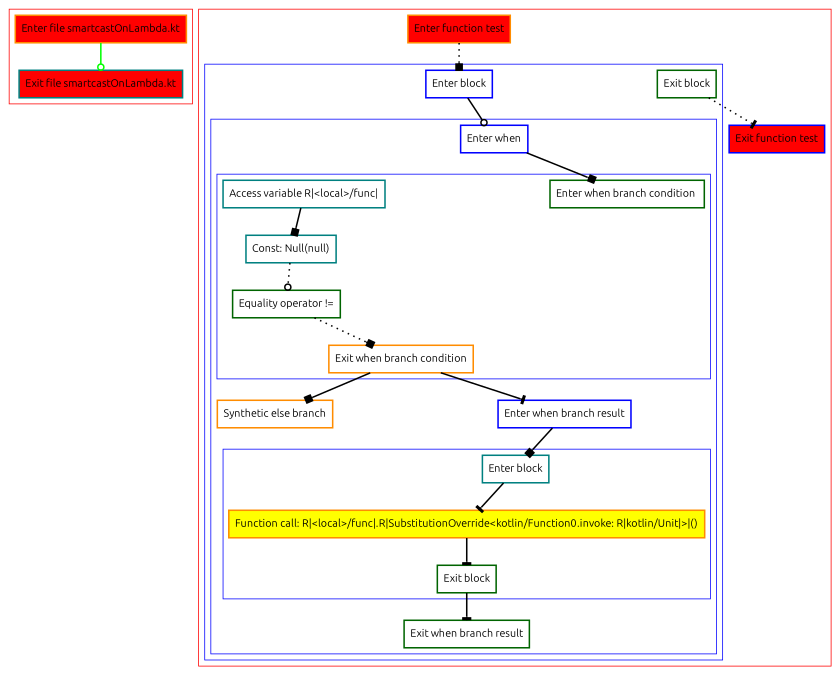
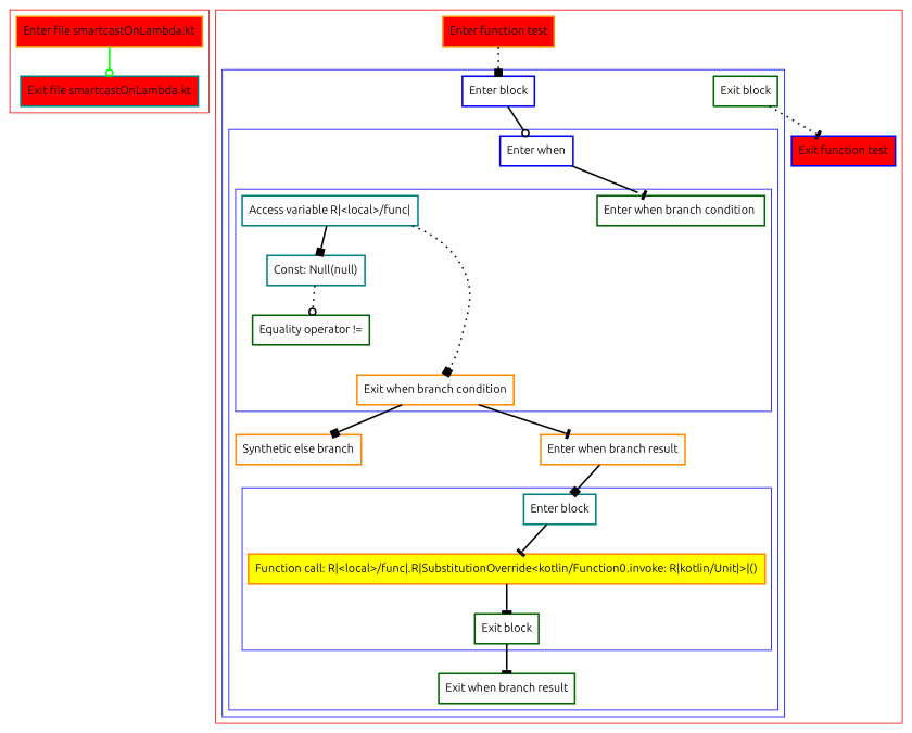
  digraph {
    fontname=Ubuntu
    nodesep=3
    node [color=darkorange fontname=Ubuntu penwidth=2 shape=box]
    edge [arrowhead=box fontname=Ubuntu penwidth=2 style=solid]
    n1 [fillcolor=red label="Enter file smartcastOnLambda.kt" style=filled]
    n2 [color=teal fillcolor=red label="Exit file smartcastOnLambda.kt" style=filled]
    n3 [color=darkgreen label="Enter when branch condition "]
    n4 [color=teal label="Access variable R|<local>/func|"]
    n5 [color=teal label="Const: Null(null)"]
    n6 [color=darkgreen label="Equality operator !="]
    n7 [label="Exit when branch condition"]
    n8 [color=teal label="Enter block"]
    n9 [fillcolor=yellow label="Function call: R|<local>/func|.R|SubstitutionOverride<kotlin/Function0.invoke: R|kotlin/Unit|>|()" style=filled]
    n10 [color=darkgreen label="Exit block"]
    n11 [color=blue label="Enter when"]
    n12 [label="Synthetic else branch"]
-   n13 [color=blue label="Enter when branch result"]
+   n13 [label="Enter when branch result"]
    n14 [color=darkgreen label="Exit when branch result"]
    n15 [color=blue label="Enter block"]
    n16 [color=darkgreen label="Exit block"]
    n17 [fillcolor=red label="Enter function test" style=filled]
    n18 [color=blue fillcolor=red label="Exit function test" style=filled]
    subgraph cluster_1 {
      color=red
      n1
      n2
    }
    subgraph cluster_2 {
      color=red
      n17
      n18
      subgraph cluster_3 {
        color=blue
        n15
        n16
        subgraph cluster_4 {
          color=blue
          n11
          n12
          n13
          n14
          subgraph cluster_5 {
            color=blue
            n3
            n4
            n5
            n6
            n7
          }
          subgraph cluster_6 {
            color=blue
            n8
            n9
            n10
          }
        }
      }
    }
    n1 -> n2 [arrowhead=odot color=green]
    n4 -> n5 [style=bold]
    n5 -> n6 [arrowhead=odot style=dotted]
-   n6 -> n7 [style=dotted]
+   n4 -> n7 [style=dotted]
    n7 -> n12 [style=bold]
    n7 -> n13 [arrowhead=tee]
    n8 -> n9 [arrowhead=tee]
    n9 -> n10 [arrowhead=tee style=bold]
    n10 -> n14 [arrowhead=tee style=bold]
-   n11 -> n3 [style=bold]
+   n11 -> n3 [arrowhead=tee style=bold]
    n13 -> n8
    n15 -> n11 [arrowhead=odot]
    n16 -> n18 [arrowhead=tee style=dotted]
    n17 -> n15 [style=dotted]
  }
